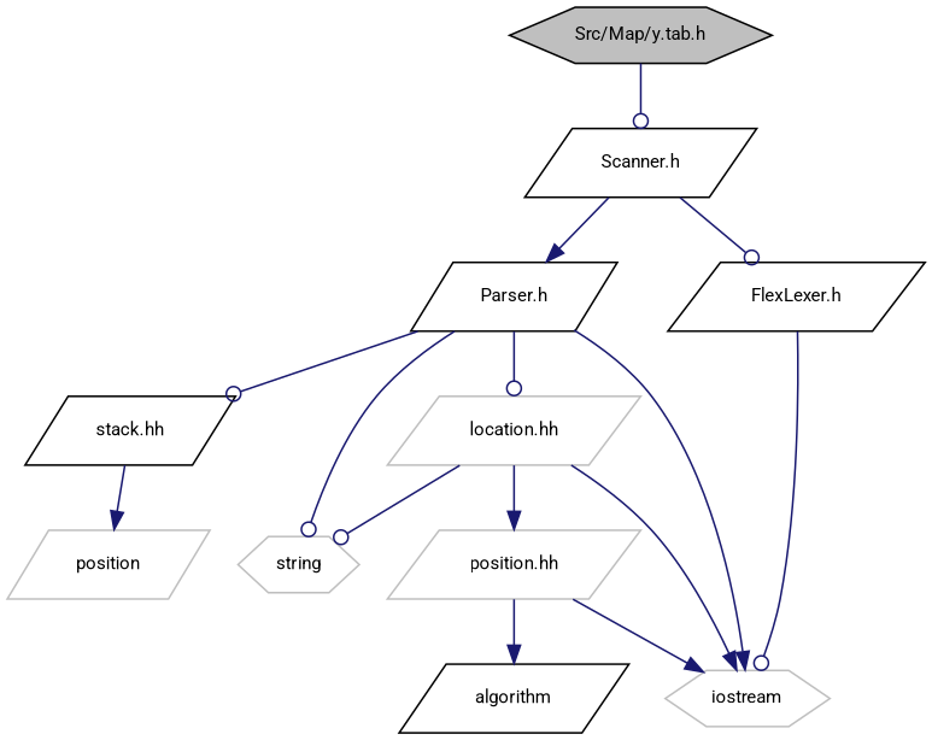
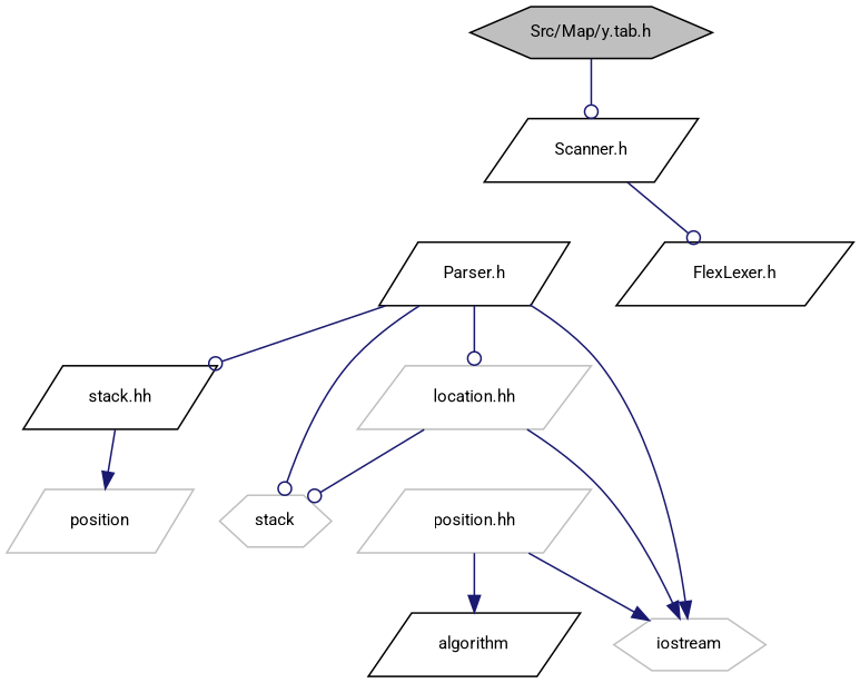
  digraph {
    fontname=Roboto
    node [color=black fillcolor=white fontname=Roboto fontsize=10 shape=parallelogram style=filled]
    edge [arrowhead=odot color=midnightblue fontname=Roboto fontsize=10 labelfontname=FreeSans labelfontsize=10 style=solid]
    n1 [fillcolor=grey75 fontcolor=black height=0.2 label="Src/Map/y.tab.h" shape=hexagon width=0.4]
    n2 [height=0.2 label="Scanner.h" width=0.4]
    n3 [height=0.2 label="FlexLexer.h" width=0.4]
    n4 [height=0.2 label="Parser.h" width=0.4]
    n5 [color=grey75 height=0.2 label=iostream shape=hexagon width=0.4]
-   n6 [color=grey75 height=0.2 label=string shape=hexagon width=0.4]
+   n6 [color=grey75 height=0.2 label=stack shape=hexagon width=0.4]
    n7 [height=0.2 label="stack.hh" width=0.4]
    n8 [color=grey75 height=0.2 label="location.hh" width=0.4]
    n9 [color=grey75 height=0.2 label=position width=0.4]
    n10 [color=grey75 height=0.2 label="position.hh" width=0.4]
    n11 [height=0.2 label=algorithm width=0.4]
    n1 -> n2
    n2 -> n3
-   n2 -> n4 [arrowhead=normal]
-   n3 -> n5
    n4 -> n5 [arrowhead=normal]
    n4 -> n6
    n4 -> n7
    n4 -> n8
    n7 -> n9 [arrowhead=normal]
    n8 -> n5 [arrowhead=normal]
    n8 -> n6
-   n8 -> n10 [arrowhead=normal]
    n10 -> n5 [arrowhead=normal]
    n10 -> n11 [arrowhead=normal]
  }
